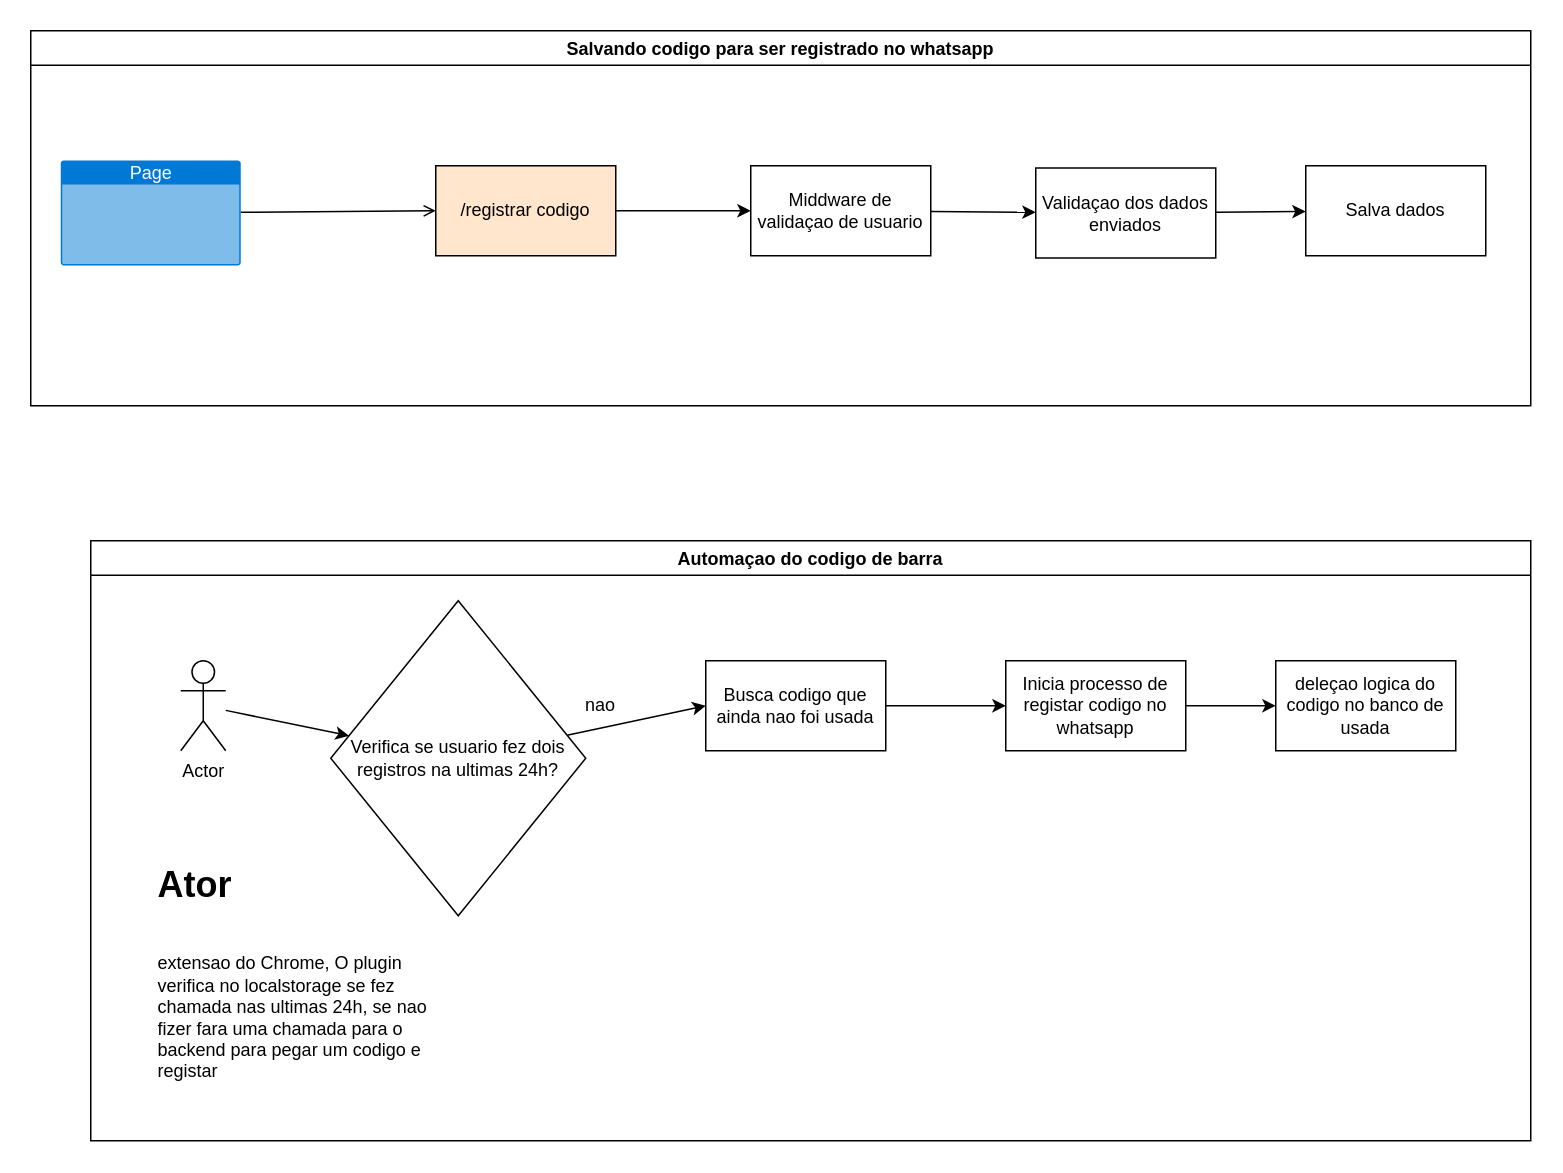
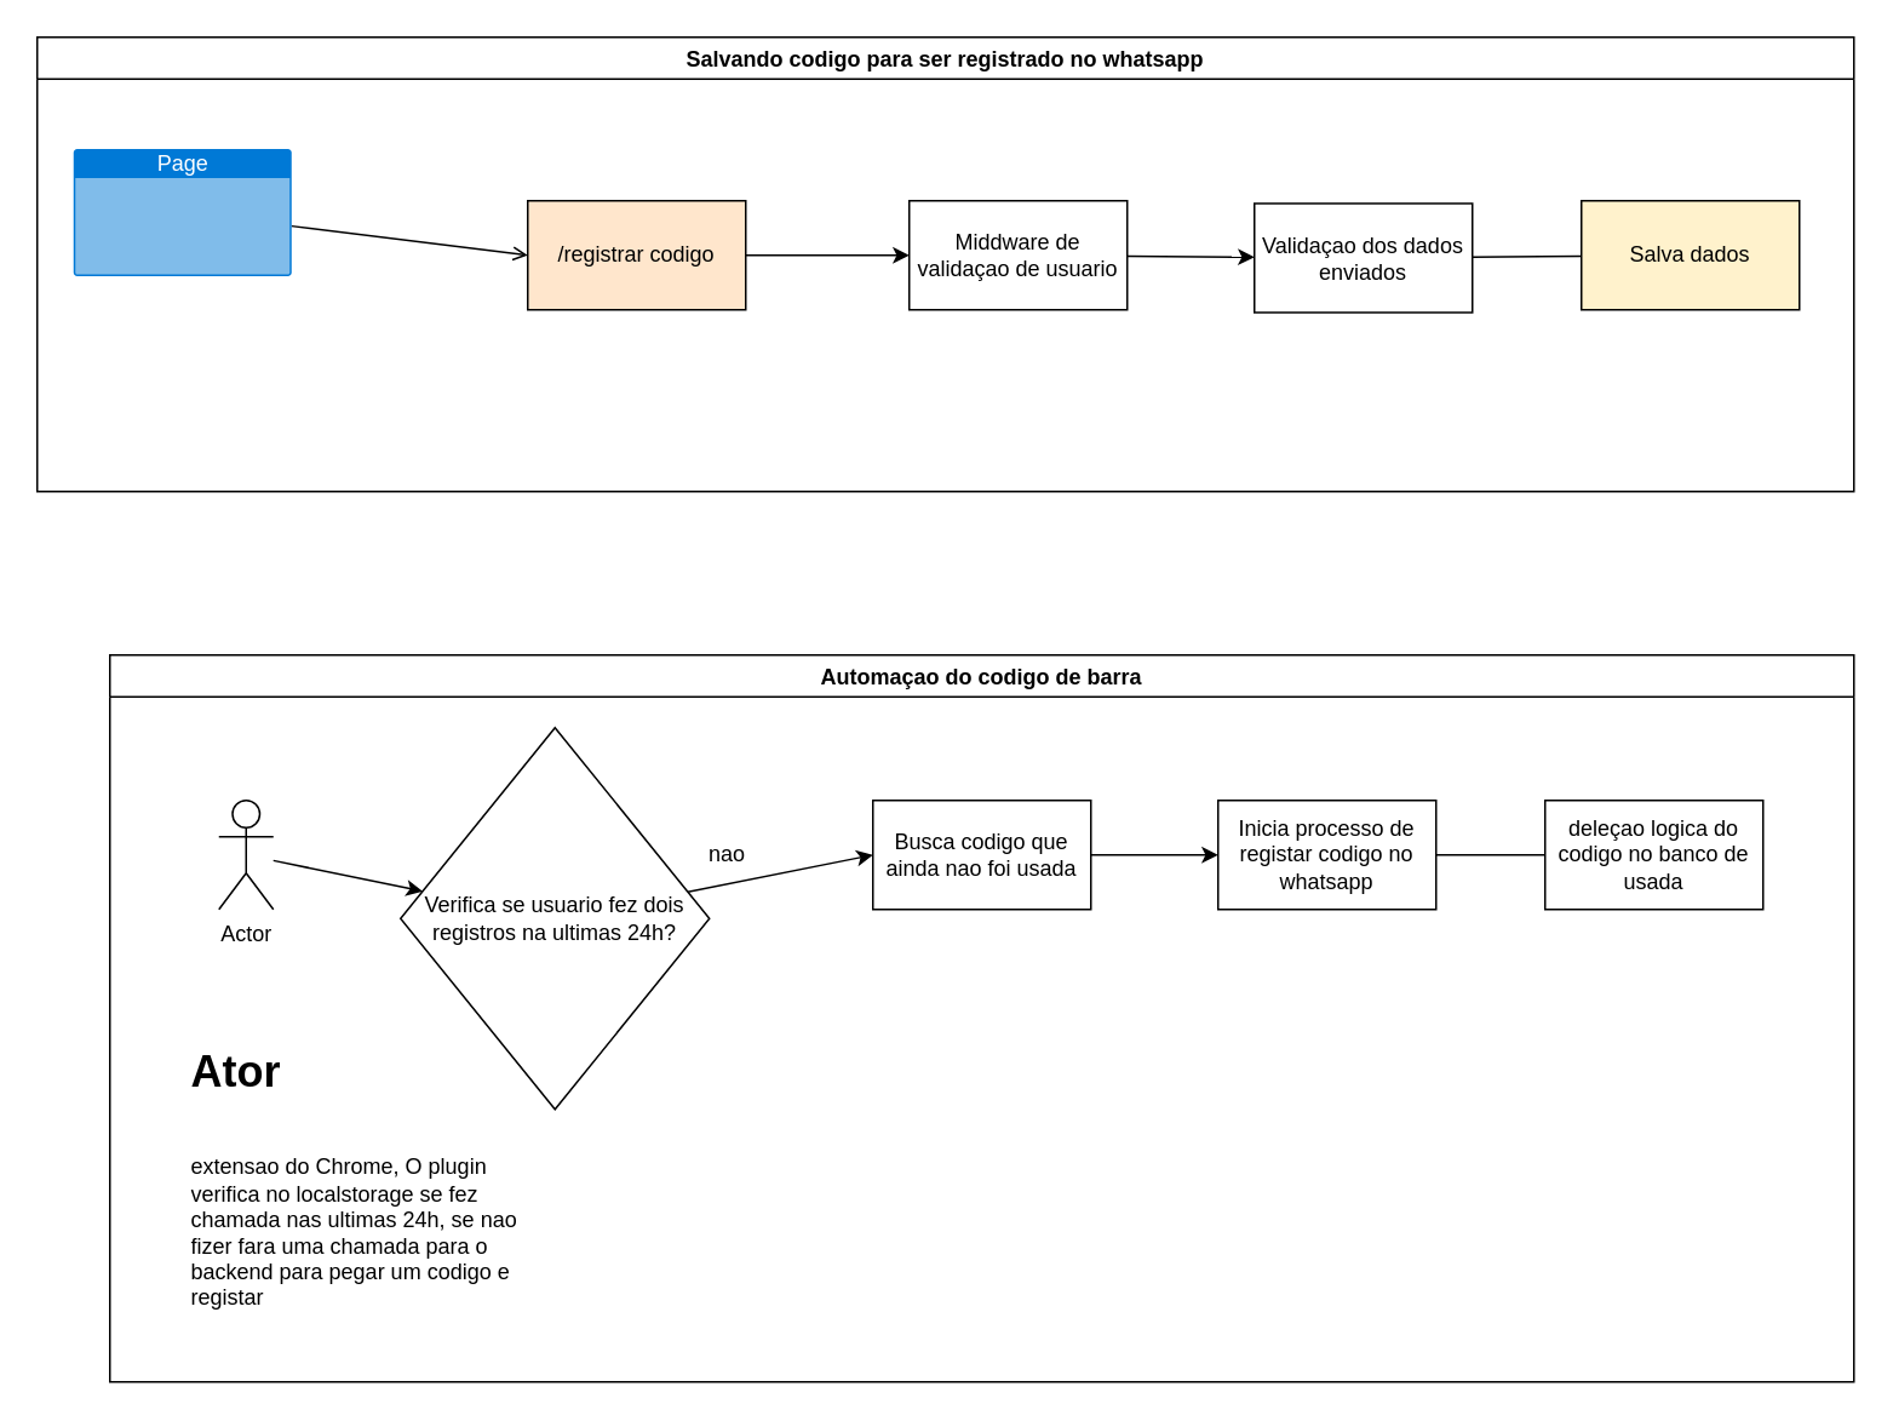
  <mxCell id="0" />
  <mxCell id="1" parent="0" />
  <mxCell id="2" value="Salvando codigo para ser registrado no whatsapp" style="swimlane;" vertex="1" parent="1"><mxGeometry x="20" y="20" width="1000" height="250" as="geometry" /></mxCell>
  <mxCell id="3" value="/registrar codigo" style="rounded=0;whiteSpace=wrap;html=1;fillColor=#ffe6cc;" vertex="1" parent="2"><mxGeometry x="270" y="90" width="120" height="60" as="geometry" /></mxCell>
  <mxCell id="4" value="Middware de validaçao de usuario" style="rounded=0;whiteSpace=wrap;html=1;" vertex="1" parent="2"><mxGeometry x="480" y="90" width="120" height="60" as="geometry" /></mxCell>
  <mxCell id="5" style="edgeStyle=none;html=1;" edge="1" parent="2" source="3" target="4"><mxGeometry relative="1" as="geometry" /></mxCell>
  <mxCell id="6" value="Validaçao dos dados enviados" style="rounded=0;whiteSpace=wrap;html=1;" vertex="1" parent="2"><mxGeometry x="670" y="91.5" width="120" height="60" as="geometry" /></mxCell>
  <mxCell id="7" style="edgeStyle=none;html=1;" edge="1" parent="2" source="4" target="6"><mxGeometry relative="1" as="geometry" /></mxCell>
- <mxCell id="8" value="Salva dados" style="rounded=0;whiteSpace=wrap;html=1;" vertex="1" parent="2"><mxGeometry x="850" y="90" width="120" height="60" as="geometry" /></mxCell>
- <mxCell id="9" style="edgeStyle=none;html=1;" edge="1" parent="2" source="6" target="8"><mxGeometry relative="1" as="geometry" /></mxCell>
+ <mxCell id="8" value="Salva dados" style="rounded=0;whiteSpace=wrap;html=1;fillColor=#fff2cc;" vertex="1" parent="2"><mxGeometry x="850" y="90" width="120" height="60" as="geometry" /></mxCell>
+ <mxCell id="9" style="edgeStyle=none;html=1;endArrow=none;" edge="1" parent="2" source="6" target="8"><mxGeometry relative="1" as="geometry" /></mxCell>
  <mxCell id="10" style="edgeStyle=none;html=1;entryX=0;entryY=0.5;entryDx=0;entryDy=0;endArrow=open;" edge="1" parent="2" source="11" target="3"><mxGeometry relative="1" as="geometry" /></mxCell>
- <mxCell id="11" value="Page" style="html=1;strokeColor=none;fillColor=#0079D6;labelPosition=center;verticalLabelPosition=middle;verticalAlign=top;align=center;fontSize=12;outlineConnect=0;spacingTop=-6;fontColor=#FFFFFF;sketch=0;shape=mxgraph.sitemap.page;" vertex="1" parent="2"><mxGeometry x="20" y="86.5" width="120" height="70" as="geometry" /></mxCell>
+ <mxCell id="11" value="Page" style="html=1;strokeColor=none;fillColor=#0079D6;labelPosition=center;verticalLabelPosition=middle;verticalAlign=top;align=center;fontSize=12;outlineConnect=0;spacingTop=-6;fontColor=#FFFFFF;sketch=0;shape=mxgraph.sitemap.page;" vertex="1" parent="2"><mxGeometry x="20" y="61.5" width="120" height="70" as="geometry" /></mxCell>
  <mxCell id="12" value="Automaçao do codigo de barra" style="swimlane;" vertex="1" parent="1"><mxGeometry x="60" y="360" width="960" height="400" as="geometry" /></mxCell>
- <mxCell id="13" value="Busca codigo que ainda nao foi usada" style="rounded=0;whiteSpace=wrap;html=1;" vertex="1" parent="12"><mxGeometry x="410" y="80" width="120" height="60" as="geometry" /></mxCell>
+ <mxCell id="13" value="Busca codigo que ainda nao foi usada" style="rounded=0;whiteSpace=wrap;html=1;" vertex="1" parent="12"><mxGeometry x="420" y="80" width="120" height="60" as="geometry" /></mxCell>
  <mxCell id="14" value="Inicia processo de registar codigo no whatsapp" style="rounded=0;whiteSpace=wrap;html=1;" vertex="1" parent="12"><mxGeometry x="610" y="80" width="120" height="60" as="geometry" /></mxCell>
  <mxCell id="15" style="edgeStyle=none;html=1;entryX=0;entryY=0.5;entryDx=0;entryDy=0;" edge="1" parent="12" source="13" target="14"><mxGeometry relative="1" as="geometry" /></mxCell>
  <mxCell id="16" value="deleçao logica do codigo no banco de usada" style="rounded=0;whiteSpace=wrap;html=1;" vertex="1" parent="12"><mxGeometry x="790" y="80" width="120" height="60" as="geometry" /></mxCell>
- <mxCell id="17" style="edgeStyle=none;html=1;entryX=0;entryY=0.5;entryDx=0;entryDy=0;" edge="1" parent="12" source="14" target="16"><mxGeometry relative="1" as="geometry" /></mxCell>
+ <mxCell id="17" style="edgeStyle=none;html=1;entryX=0;entryY=0.5;entryDx=0;entryDy=0;endArrow=none;" edge="1" parent="12" source="14" target="16"><mxGeometry relative="1" as="geometry" /></mxCell>
  <mxCell id="18" value="" style="edgeStyle=none;html=1;" edge="1" parent="12" source="19" target="22"><mxGeometry relative="1" as="geometry" /></mxCell>
  <mxCell id="19" value="Actor" style="shape=umlActor;verticalLabelPosition=bottom;verticalAlign=top;html=1;outlineConnect=0;" vertex="1" parent="12"><mxGeometry x="60" y="80" width="30" height="60" as="geometry" /></mxCell>
  <mxCell id="20" value="&lt;h1&gt;Ator&lt;/h1&gt;&lt;div&gt;&lt;br&gt;&lt;/div&gt;&lt;div&gt;extensao do Chrome, O plugin verifica no localstorage se fez chamada nas ultimas 24h, se nao fizer fara uma chamada para o backend para pegar um codigo e registar&lt;/div&gt;" style="text;html=1;strokeColor=none;fillColor=none;spacing=5;spacingTop=-20;whiteSpace=wrap;overflow=hidden;rounded=0;" vertex="1" parent="12"><mxGeometry x="40" y="210" width="190" height="160" as="geometry" /></mxCell>
  <mxCell id="21" style="edgeStyle=none;html=1;entryX=0;entryY=0.5;entryDx=0;entryDy=0;" edge="1" parent="12" source="22" target="13"><mxGeometry relative="1" as="geometry" /></mxCell>
  <mxCell id="22" value="Verifica se usuario fez dois registros na ultimas 24h?" style="rhombus;whiteSpace=wrap;html=1;" vertex="1" parent="12"><mxGeometry x="160" y="40" width="170" height="210" as="geometry" /></mxCell>
  <mxCell id="23" value="nao" style="text;html=1;strokeColor=none;fillColor=none;align=center;verticalAlign=middle;whiteSpace=wrap;rounded=0;" vertex="1" parent="12"><mxGeometry x="310" y="95" width="60" height="30" as="geometry" /></mxCell>
